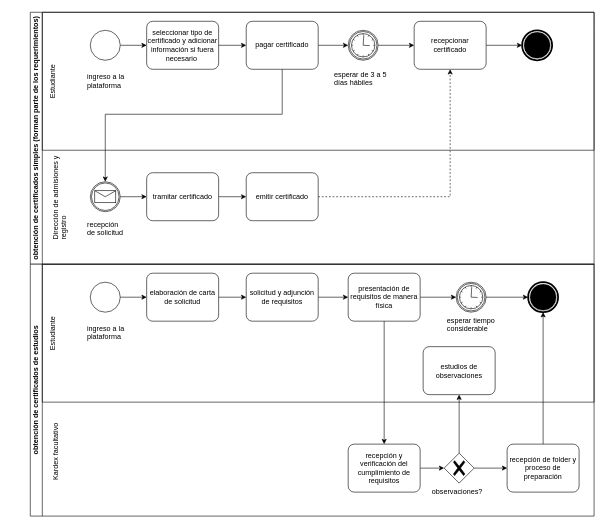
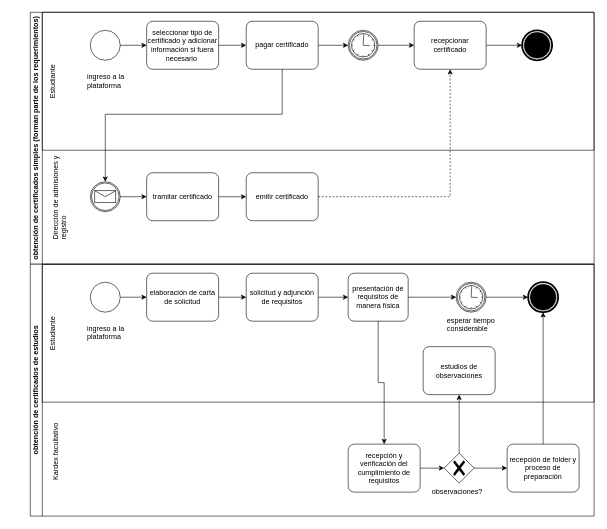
  <mxCell id="0" />
  <mxCell id="1" parent="0" />
  <mxCell id="2" value="obtención de certificados simples (forman parte de los requerimientos)" style="swimlane;startSize=20;horizontal=0;html=1;whiteSpace=wrap;" vertex="1" parent="1"><mxGeometry x="50" y="20" width="940" height="420" as="geometry" /></mxCell>
  <mxCell id="3" value="" style="swimlane;html=1;startSize=20;fontStyle=0;collapsible=0;horizontal=1;swimlaneLine=0;fillColor=none;whiteSpace=wrap;" vertex="1" parent="2"><mxGeometry x="20" width="920" height="230" as="geometry" /></mxCell>
  <mxCell id="4" style="edgeStyle=orthogonalEdgeStyle;rounded=0;orthogonalLoop=1;jettySize=auto;html=1;entryX=0;entryY=0.5;entryDx=0;entryDy=0;entryPerimeter=0;" edge="1" parent="3" source="5" target="7"><mxGeometry relative="1" as="geometry" /></mxCell>
  <mxCell id="5" value="" style="points=[[0.145,0.145,0],[0.5,0,0],[0.855,0.145,0],[1,0.5,0],[0.855,0.855,0],[0.5,1,0],[0.145,0.855,0],[0,0.5,0]];shape=mxgraph.bpmn.event;html=1;verticalLabelPosition=bottom;labelBackgroundColor=#ffffff;verticalAlign=top;align=center;perimeter=ellipsePerimeter;outlineConnect=0;aspect=fixed;outline=standard;symbol=general;" vertex="1" parent="3"><mxGeometry x="80" y="30" width="50" height="50" as="geometry" /></mxCell>
  <mxCell id="6" style="edgeStyle=orthogonalEdgeStyle;rounded=0;orthogonalLoop=1;jettySize=auto;html=1;entryX=0;entryY=0.5;entryDx=0;entryDy=0;entryPerimeter=0;" edge="1" parent="3" source="7" target="9"><mxGeometry relative="1" as="geometry" /></mxCell>
  <mxCell id="7" value="seleccionar tipo de certificado y adicionar información si fuera necesario&amp;nbsp;" style="points=[[0.25,0,0],[0.5,0,0],[0.75,0,0],[1,0.25,0],[1,0.5,0],[1,0.75,0],[0.75,1,0],[0.5,1,0],[0.25,1,0],[0,0.75,0],[0,0.5,0],[0,0.25,0]];shape=mxgraph.bpmn.task;whiteSpace=wrap;rectStyle=rounded;size=10;html=1;container=1;expand=0;collapsible=0;taskMarker=abstract;" vertex="1" parent="3"><mxGeometry x="174" y="15" width="120" height="80" as="geometry" /></mxCell>
  <mxCell id="8" style="edgeStyle=orthogonalEdgeStyle;rounded=0;orthogonalLoop=1;jettySize=auto;html=1;entryX=0;entryY=0.5;entryDx=0;entryDy=0;entryPerimeter=0;" edge="1" parent="3" source="9" target="17"><mxGeometry relative="1" as="geometry" /></mxCell>
  <mxCell id="9" value="pagar certificado" style="points=[[0.25,0,0],[0.5,0,0],[0.75,0,0],[1,0.25,0],[1,0.5,0],[1,0.75,0],[0.75,1,0],[0.5,1,0],[0.25,1,0],[0,0.75,0],[0,0.5,0],[0,0.25,0]];shape=mxgraph.bpmn.task;whiteSpace=wrap;rectStyle=rounded;size=10;html=1;container=1;expand=0;collapsible=0;taskMarker=abstract;" vertex="1" parent="3"><mxGeometry x="340" y="15" width="120" height="80" as="geometry" /></mxCell>
  <mxCell id="10" value="ingreso a la plataforma" style="text;whiteSpace=wrap;html=1;" vertex="1" parent="3"><mxGeometry x="72.5" y="93.75" width="65" height="40" as="geometry" /></mxCell>
  <mxCell id="11" value="Estudiante" style="text;whiteSpace=wrap;html=1;rotation=-90;" vertex="1" parent="3"><mxGeometry x="-12.5" y="97.5" width="65" height="32.5" as="geometry" /></mxCell>
  <mxCell id="12" style="edgeStyle=orthogonalEdgeStyle;rounded=0;orthogonalLoop=1;jettySize=auto;html=1;entryX=0;entryY=0.5;entryDx=0;entryDy=0;entryPerimeter=0;" edge="1" parent="3" source="13" target="14"><mxGeometry relative="1" as="geometry" /></mxCell>
  <mxCell id="13" value="recepcionar certificado" style="points=[[0.25,0,0],[0.5,0,0],[0.75,0,0],[1,0.25,0],[1,0.5,0],[1,0.75,0],[0.75,1,0],[0.5,1,0],[0.25,1,0],[0,0.75,0],[0,0.5,0],[0,0.25,0]];shape=mxgraph.bpmn.task;whiteSpace=wrap;rectStyle=rounded;size=10;html=1;container=1;expand=0;collapsible=0;taskMarker=abstract;" vertex="1" parent="3"><mxGeometry x="620" y="15" width="120" height="80" as="geometry" /></mxCell>
  <mxCell id="14" value="" style="points=[[0.145,0.145,0],[0.5,0,0],[0.855,0.145,0],[1,0.5,0],[0.855,0.855,0],[0.5,1,0],[0.145,0.855,0],[0,0.5,0]];shape=mxgraph.bpmn.event;html=1;verticalLabelPosition=bottom;labelBackgroundColor=#ffffff;verticalAlign=top;align=center;perimeter=ellipsePerimeter;outlineConnect=0;aspect=fixed;outline=end;symbol=terminate;" vertex="1" parent="3"><mxGeometry x="800" y="30" width="50" height="50" as="geometry" /></mxCell>
- <mxCell id="15" value="esperar de 3 a 5 días hábiles" style="text;whiteSpace=wrap;html=1;" vertex="1" parent="3"><mxGeometry x="485" y="90" width="100" height="40" as="geometry" /></mxCell>
  <mxCell id="16" style="edgeStyle=orthogonalEdgeStyle;rounded=0;orthogonalLoop=1;jettySize=auto;html=1;entryX=0;entryY=0.5;entryDx=0;entryDy=0;entryPerimeter=0;" edge="1" parent="3" source="17" target="13"><mxGeometry relative="1" as="geometry" /></mxCell>
  <mxCell id="17" value="" style="points=[[0.145,0.145,0],[0.5,0,0],[0.855,0.145,0],[1,0.5,0],[0.855,0.855,0],[0.5,1,0],[0.145,0.855,0],[0,0.5,0]];shape=mxgraph.bpmn.event;html=1;verticalLabelPosition=bottom;labelBackgroundColor=#ffffff;verticalAlign=top;align=center;perimeter=ellipsePerimeter;outlineConnect=0;aspect=fixed;outline=catching;symbol=timer;" vertex="1" parent="3"><mxGeometry x="510" y="30" width="50" height="50" as="geometry" /></mxCell>
  <mxCell id="18" value="Dirección de admisiones y registro" style="text;whiteSpace=wrap;html=1;rotation=-90;" vertex="1" parent="2"><mxGeometry x="-30" y="291.25" width="148.13" height="32.5" as="geometry" /></mxCell>
  <mxCell id="19" style="edgeStyle=orthogonalEdgeStyle;rounded=0;orthogonalLoop=1;jettySize=auto;html=1;entryX=0;entryY=0.5;entryDx=0;entryDy=0;entryPerimeter=0;" edge="1" parent="2" source="20" target="23"><mxGeometry relative="1" as="geometry" /></mxCell>
  <mxCell id="20" value="" style="points=[[0.145,0.145,0],[0.5,0,0],[0.855,0.145,0],[1,0.5,0],[0.855,0.855,0],[0.5,1,0],[0.145,0.855,0],[0,0.5,0]];shape=mxgraph.bpmn.event;html=1;verticalLabelPosition=bottom;labelBackgroundColor=#ffffff;verticalAlign=top;align=center;perimeter=ellipsePerimeter;outlineConnect=0;aspect=fixed;outline=catching;symbol=message;" vertex="1" parent="2"><mxGeometry x="100" y="282.5" width="50" height="50" as="geometry" /></mxCell>
- <mxCell id="21" value="recepción de solicitud" style="text;whiteSpace=wrap;html=1;" vertex="1" parent="2"><mxGeometry x="92.5" y="340" width="65" height="40" as="geometry" /></mxCell>
  <mxCell id="22" style="edgeStyle=orthogonalEdgeStyle;rounded=0;orthogonalLoop=1;jettySize=auto;html=1;entryX=0;entryY=0.5;entryDx=0;entryDy=0;entryPerimeter=0;" edge="1" parent="2" source="23" target="25"><mxGeometry relative="1" as="geometry" /></mxCell>
  <mxCell id="23" value="tramitar certificado" style="points=[[0.25,0,0],[0.5,0,0],[0.75,0,0],[1,0.25,0],[1,0.5,0],[1,0.75,0],[0.75,1,0],[0.5,1,0],[0.25,1,0],[0,0.75,0],[0,0.5,0],[0,0.25,0]];shape=mxgraph.bpmn.task;whiteSpace=wrap;rectStyle=rounded;size=10;html=1;container=1;expand=0;collapsible=0;taskMarker=abstract;" vertex="1" parent="2"><mxGeometry x="194" y="267.5" width="120" height="80" as="geometry" /></mxCell>
  <mxCell id="24" style="edgeStyle=orthogonalEdgeStyle;rounded=0;orthogonalLoop=1;jettySize=auto;html=1;dashed=1;" edge="1" parent="2" source="25" target="13"><mxGeometry relative="1" as="geometry" /></mxCell>
  <mxCell id="25" value="emitir certificado" style="points=[[0.25,0,0],[0.5,0,0],[0.75,0,0],[1,0.25,0],[1,0.5,0],[1,0.75,0],[0.75,1,0],[0.5,1,0],[0.25,1,0],[0,0.75,0],[0,0.5,0],[0,0.25,0]];shape=mxgraph.bpmn.task;whiteSpace=wrap;rectStyle=rounded;size=10;html=1;container=1;expand=0;collapsible=0;taskMarker=abstract;" vertex="1" parent="2"><mxGeometry x="360" y="267.5" width="120" height="80" as="geometry" /></mxCell>
  <mxCell id="26" style="edgeStyle=orthogonalEdgeStyle;rounded=0;orthogonalLoop=1;jettySize=auto;html=1;entryX=0.5;entryY=0;entryDx=0;entryDy=0;entryPerimeter=0;" edge="1" parent="2" source="9" target="20"><mxGeometry relative="1" as="geometry"><Array as="points"><mxPoint x="420" y="170" /><mxPoint x="125" y="170" /></Array></mxGeometry></mxCell>
  <mxCell id="27" value="obtención de certificados de estudios" style="swimlane;startSize=20;horizontal=0;html=1;whiteSpace=wrap;" vertex="1" parent="1"><mxGeometry x="50" y="440" width="940" height="420" as="geometry" /></mxCell>
  <mxCell id="28" value="" style="swimlane;html=1;startSize=20;fontStyle=0;collapsible=0;horizontal=1;swimlaneLine=0;fillColor=none;whiteSpace=wrap;" vertex="1" parent="27"><mxGeometry x="20" width="920" height="230" as="geometry" /></mxCell>
  <mxCell id="29" style="edgeStyle=orthogonalEdgeStyle;rounded=0;orthogonalLoop=1;jettySize=auto;html=1;entryX=0;entryY=0.5;entryDx=0;entryDy=0;entryPerimeter=0;" edge="1" parent="28" source="30" target="32"><mxGeometry relative="1" as="geometry" /></mxCell>
  <mxCell id="30" value="" style="points=[[0.145,0.145,0],[0.5,0,0],[0.855,0.145,0],[1,0.5,0],[0.855,0.855,0],[0.5,1,0],[0.145,0.855,0],[0,0.5,0]];shape=mxgraph.bpmn.event;html=1;verticalLabelPosition=bottom;labelBackgroundColor=#ffffff;verticalAlign=top;align=center;perimeter=ellipsePerimeter;outlineConnect=0;aspect=fixed;outline=standard;symbol=general;" vertex="1" parent="28"><mxGeometry x="80" y="30" width="50" height="50" as="geometry" /></mxCell>
  <mxCell id="31" style="edgeStyle=orthogonalEdgeStyle;rounded=0;orthogonalLoop=1;jettySize=auto;html=1;entryX=0;entryY=0.5;entryDx=0;entryDy=0;entryPerimeter=0;" edge="1" parent="28" source="32" target="34"><mxGeometry relative="1" as="geometry" /></mxCell>
  <mxCell id="32" value="elaboración de carta de solicitud" style="points=[[0.25,0,0],[0.5,0,0],[0.75,0,0],[1,0.25,0],[1,0.5,0],[1,0.75,0],[0.75,1,0],[0.5,1,0],[0.25,1,0],[0,0.75,0],[0,0.5,0],[0,0.25,0]];shape=mxgraph.bpmn.task;whiteSpace=wrap;rectStyle=rounded;size=10;html=1;container=1;expand=0;collapsible=0;taskMarker=abstract;" vertex="1" parent="28"><mxGeometry x="174" y="15" width="120" height="80" as="geometry" /></mxCell>
  <mxCell id="33" style="edgeStyle=orthogonalEdgeStyle;rounded=0;orthogonalLoop=1;jettySize=auto;html=1;entryX=0;entryY=0.5;entryDx=0;entryDy=0;entryPerimeter=0;" edge="1" parent="28" source="34" target="40"><mxGeometry relative="1" as="geometry" /></mxCell>
  <mxCell id="34" value="solicitud y adjunción de requisitos" style="points=[[0.25,0,0],[0.5,0,0],[0.75,0,0],[1,0.25,0],[1,0.5,0],[1,0.75,0],[0.75,1,0],[0.5,1,0],[0.25,1,0],[0,0.75,0],[0,0.5,0],[0,0.25,0]];shape=mxgraph.bpmn.task;whiteSpace=wrap;rectStyle=rounded;size=10;html=1;container=1;expand=0;collapsible=0;taskMarker=abstract;" vertex="1" parent="28"><mxGeometry x="340" y="15" width="120" height="80" as="geometry" /></mxCell>
  <mxCell id="35" value="ingreso a la plataforma" style="text;whiteSpace=wrap;html=1;" vertex="1" parent="28"><mxGeometry x="72.5" y="93.75" width="65" height="40" as="geometry" /></mxCell>
  <mxCell id="36" value="Estudiante" style="text;whiteSpace=wrap;html=1;rotation=-90;" vertex="1" parent="28"><mxGeometry x="-12.5" y="97.5" width="65" height="32.5" as="geometry" /></mxCell>
  <mxCell id="37" value="" style="points=[[0.145,0.145,0],[0.5,0,0],[0.855,0.145,0],[1,0.5,0],[0.855,0.855,0],[0.5,1,0],[0.145,0.855,0],[0,0.5,0]];shape=mxgraph.bpmn.event;html=1;verticalLabelPosition=bottom;labelBackgroundColor=#ffffff;verticalAlign=top;align=center;perimeter=ellipsePerimeter;outlineConnect=0;aspect=fixed;outline=end;symbol=terminate;" vertex="1" parent="28"><mxGeometry x="810" y="30" width="50" height="50" as="geometry" /></mxCell>
  <mxCell id="38" value="esperar tiempo considerable" style="text;whiteSpace=wrap;html=1;" vertex="1" parent="28"><mxGeometry x="672.5" y="80" width="85" height="40" as="geometry" /></mxCell>
  <mxCell id="39" style="edgeStyle=orthogonalEdgeStyle;rounded=0;orthogonalLoop=1;jettySize=auto;html=1;entryX=0;entryY=0.5;entryDx=0;entryDy=0;entryPerimeter=0;" edge="1" parent="28" source="40" target="42"><mxGeometry relative="1" as="geometry" /></mxCell>
- <mxCell id="40" value="presentación de requisitos de manera física" style="points=[[0.25,0,0],[0.5,0,0],[0.75,0,0],[1,0.25,0],[1,0.5,0],[1,0.75,0],[0.75,1,0],[0.5,1,0],[0.25,1,0],[0,0.75,0],[0,0.5,0],[0,0.25,0]];shape=mxgraph.bpmn.task;whiteSpace=wrap;rectStyle=rounded;size=10;html=1;container=1;expand=0;collapsible=0;taskMarker=abstract;" vertex="1" parent="28"><mxGeometry x="510" y="15" width="120" height="80" as="geometry" /></mxCell>
+ <mxCell id="40" value="presentación de requisitos de manera física" style="points=[[0.25,0,0],[0.5,0,0],[0.75,0,0],[1,0.25,0],[1,0.5,0],[1,0.75,0],[0.75,1,0],[0.5,1,0],[0.25,1,0],[0,0.75,0],[0,0.5,0],[0,0.25,0]];shape=mxgraph.bpmn.task;whiteSpace=wrap;rectStyle=rounded;size=10;html=1;container=1;expand=0;collapsible=0;taskMarker=abstract;" vertex="1" parent="28"><mxGeometry x="510" y="15" width="100" height="80" as="geometry" /></mxCell>
  <mxCell id="41" style="edgeStyle=orthogonalEdgeStyle;rounded=0;orthogonalLoop=1;jettySize=auto;html=1;entryX=0;entryY=0.5;entryDx=0;entryDy=0;entryPerimeter=0;" edge="1" parent="28" source="42" target="37"><mxGeometry relative="1" as="geometry" /></mxCell>
  <mxCell id="42" value="" style="points=[[0.145,0.145,0],[0.5,0,0],[0.855,0.145,0],[1,0.5,0],[0.855,0.855,0],[0.5,1,0],[0.145,0.855,0],[0,0.5,0]];shape=mxgraph.bpmn.event;html=1;verticalLabelPosition=bottom;labelBackgroundColor=#ffffff;verticalAlign=top;align=center;perimeter=ellipsePerimeter;outlineConnect=0;aspect=fixed;outline=boundInt;symbol=timer;" vertex="1" parent="28"><mxGeometry x="690" y="30" width="50" height="50" as="geometry" /></mxCell>
  <mxCell id="43" value="estudios de observaciones" style="points=[[0.25,0,0],[0.5,0,0],[0.75,0,0],[1,0.25,0],[1,0.5,0],[1,0.75,0],[0.75,1,0],[0.5,1,0],[0.25,1,0],[0,0.75,0],[0,0.5,0],[0,0.25,0]];shape=mxgraph.bpmn.task;whiteSpace=wrap;rectStyle=rounded;size=10;html=1;container=1;expand=0;collapsible=0;taskMarker=abstract;" vertex="1" parent="28"><mxGeometry x="635" y="137.5" width="120" height="80" as="geometry" /></mxCell>
  <mxCell id="44" value="Kardex facultativo" style="text;whiteSpace=wrap;html=1;rotation=-90;" vertex="1" parent="27"><mxGeometry x="-10" y="291.25" width="110" height="32.5" as="geometry" /></mxCell>
  <mxCell id="45" value="observaciones?" style="text;whiteSpace=wrap;html=1;" vertex="1" parent="27"><mxGeometry x="668.13" y="365" width="93.75" height="30" as="geometry" /></mxCell>
  <mxCell id="46" style="edgeStyle=orthogonalEdgeStyle;rounded=0;orthogonalLoop=1;jettySize=auto;html=1;entryX=0;entryY=0.5;entryDx=0;entryDy=0;entryPerimeter=0;" edge="1" parent="27" source="47" target="52"><mxGeometry relative="1" as="geometry" /></mxCell>
  <mxCell id="47" value="recepción y verificación del cumplimiento de requisitos" style="points=[[0.25,0,0],[0.5,0,0],[0.75,0,0],[1,0.25,0],[1,0.5,0],[1,0.75,0],[0.75,1,0],[0.5,1,0],[0.25,1,0],[0,0.75,0],[0,0.5,0],[0,0.25,0]];shape=mxgraph.bpmn.task;whiteSpace=wrap;rectStyle=rounded;size=10;html=1;container=1;expand=0;collapsible=0;taskMarker=abstract;" vertex="1" parent="27"><mxGeometry x="530" y="300" width="120" height="80" as="geometry" /></mxCell>
  <mxCell id="48" style="edgeStyle=orthogonalEdgeStyle;rounded=0;orthogonalLoop=1;jettySize=auto;html=1;entryX=0.5;entryY=1;entryDx=0;entryDy=0;entryPerimeter=0;" edge="1" parent="27" source="49" target="37"><mxGeometry relative="1" as="geometry" /></mxCell>
  <mxCell id="49" value="recepción de folder y proceso de preparación" style="points=[[0.25,0,0],[0.5,0,0],[0.75,0,0],[1,0.25,0],[1,0.5,0],[1,0.75,0],[0.75,1,0],[0.5,1,0],[0.25,1,0],[0,0.75,0],[0,0.5,0],[0,0.25,0]];shape=mxgraph.bpmn.task;whiteSpace=wrap;rectStyle=rounded;size=10;html=1;container=1;expand=0;collapsible=0;taskMarker=abstract;" vertex="1" parent="27"><mxGeometry x="795" y="300" width="120" height="80" as="geometry" /></mxCell>
  <mxCell id="50" style="edgeStyle=orthogonalEdgeStyle;rounded=0;orthogonalLoop=1;jettySize=auto;html=1;entryX=0;entryY=0.5;entryDx=0;entryDy=0;entryPerimeter=0;" edge="1" parent="27" source="52" target="49"><mxGeometry relative="1" as="geometry" /></mxCell>
  <mxCell id="51" style="edgeStyle=orthogonalEdgeStyle;rounded=0;orthogonalLoop=1;jettySize=auto;html=1;entryX=0.5;entryY=1;entryDx=0;entryDy=0;entryPerimeter=0;" edge="1" parent="27" source="52" target="43"><mxGeometry relative="1" as="geometry" /></mxCell>
  <mxCell id="52" value="" style="points=[[0.25,0.25,0],[0.5,0,0],[0.75,0.25,0],[1,0.5,0],[0.75,0.75,0],[0.5,1,0],[0.25,0.75,0],[0,0.5,0]];shape=mxgraph.bpmn.gateway2;html=1;verticalLabelPosition=bottom;labelBackgroundColor=#ffffff;verticalAlign=top;align=center;perimeter=rhombusPerimeter;outlineConnect=0;outline=none;symbol=none;gwType=exclusive;" vertex="1" parent="27"><mxGeometry x="690" y="315" width="50" height="50" as="geometry" /></mxCell>
  <mxCell id="53" style="edgeStyle=orthogonalEdgeStyle;rounded=0;orthogonalLoop=1;jettySize=auto;html=1;entryX=0.5;entryY=0;entryDx=0;entryDy=0;entryPerimeter=0;" edge="1" parent="27" source="40" target="47"><mxGeometry relative="1" as="geometry" /></mxCell>
